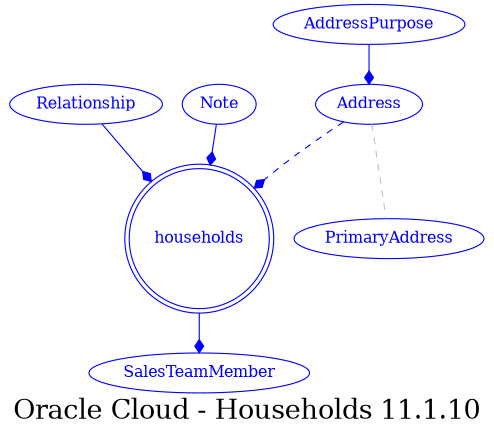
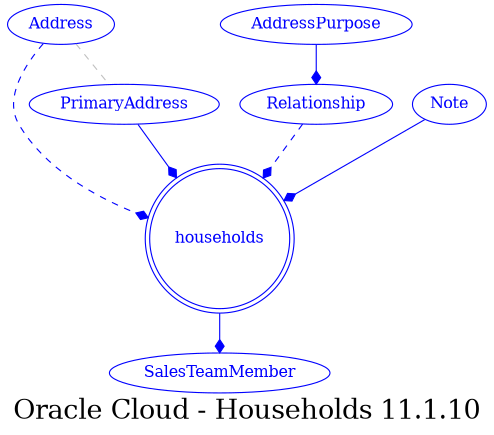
  digraph {
    fontsize=24
    label="Oracle Cloud - Households 11.1.10"
    splines=true
    node [color=blue fontcolor=blue shape=ellipse]
    edge [arrowhead=diamond arrowtail=none color=blue fontcolor=blue]
    households [shape=doublecircle]
    SalesTeamMember
    Address
    PrimaryAddress
    AddressPurpose
    Relationship
    Note
    households -> SalesTeamMember
    Address -> households [style=dashed]
    Address -> PrimaryAddress [arrowhead=none color=grey fontcolor=grey style=dashed]
-   AddressPurpose -> Address
-   Relationship -> households
+   PrimaryAddress -> households
+   AddressPurpose -> Relationship
+   Relationship -> households [style=dashed]
    Note -> households
  }
